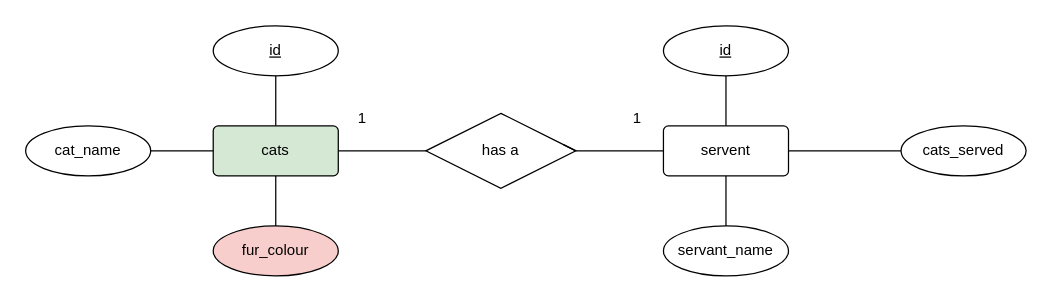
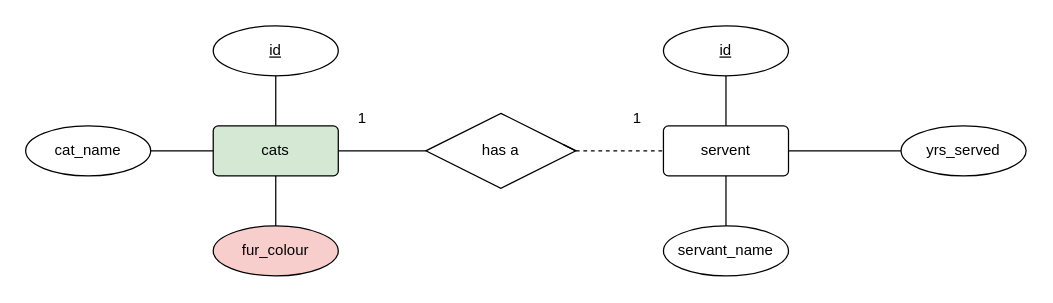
  <mxCell id="0" />
  <mxCell id="1" parent="0" />
  <mxCell id="2" value="cats" style="rounded=1;arcSize=10;whiteSpace=wrap;html=1;align=center;fillColor=#d5e8d4;" vertex="1" parent="1"><mxGeometry x="170" y="100" width="100" height="40" as="geometry" /></mxCell>
  <mxCell id="3" value="cat_name" style="ellipse;whiteSpace=wrap;html=1;align=center;" vertex="1" parent="1"><mxGeometry x="20" y="100" width="100" height="40" as="geometry" /></mxCell>
  <mxCell id="4" value="fur_colour" style="ellipse;whiteSpace=wrap;html=1;align=center;fillColor=#f8cecc;" vertex="1" parent="1"><mxGeometry x="170" y="180" width="100" height="40" as="geometry" /></mxCell>
  <mxCell id="5" value="id" style="ellipse;whiteSpace=wrap;html=1;align=center;fontStyle=4;" vertex="1" parent="1"><mxGeometry x="170" y="20" width="100" height="40" as="geometry" /></mxCell>
  <mxCell id="6" value="" style="endArrow=none;html=1;rounded=0;exitX=1;exitY=0.5;exitDx=0;exitDy=0;entryX=0;entryY=0.5;entryDx=0;entryDy=0;" edge="1" parent="1" source="3" target="2"><mxGeometry relative="1" as="geometry"><mxPoint x="250" y="150" as="sourcePoint" /><mxPoint x="410" y="150" as="targetPoint" /></mxGeometry></mxCell>
  <mxCell id="7" value="" style="endArrow=none;html=1;rounded=0;exitX=0.5;exitY=0;exitDx=0;exitDy=0;entryX=0.5;entryY=1;entryDx=0;entryDy=0;" edge="1" parent="1" source="4" target="2"><mxGeometry relative="1" as="geometry"><mxPoint x="250" y="150" as="sourcePoint" /><mxPoint x="410" y="150" as="targetPoint" /></mxGeometry></mxCell>
  <mxCell id="8" value="" style="endArrow=none;html=1;rounded=0;exitX=0.5;exitY=1;exitDx=0;exitDy=0;entryX=0.5;entryY=0;entryDx=0;entryDy=0;" edge="1" parent="1" source="5" target="2"><mxGeometry relative="1" as="geometry"><mxPoint x="250" y="150" as="sourcePoint" /><mxPoint x="410" y="150" as="targetPoint" /></mxGeometry></mxCell>
  <mxCell id="9" value="servent" style="rounded=1;arcSize=10;whiteSpace=wrap;html=1;align=center;" vertex="1" parent="1"><mxGeometry x="530" y="100" width="100" height="40" as="geometry" /></mxCell>
- <mxCell id="10" value="cats_served" style="ellipse;whiteSpace=wrap;html=1;align=center;" vertex="1" parent="1"><mxGeometry x="720" y="100" width="100" height="40" as="geometry" /></mxCell>
+ <mxCell id="10" value="yrs_served" style="ellipse;whiteSpace=wrap;html=1;align=center;" vertex="1" parent="1"><mxGeometry x="720" y="100" width="100" height="40" as="geometry" /></mxCell>
  <mxCell id="11" value="servant_name" style="ellipse;whiteSpace=wrap;html=1;align=center;" vertex="1" parent="1"><mxGeometry x="530" y="180" width="100" height="40" as="geometry" /></mxCell>
  <mxCell id="12" value="id" style="ellipse;whiteSpace=wrap;html=1;align=center;fontStyle=4;" vertex="1" parent="1"><mxGeometry x="530" y="20" width="100" height="40" as="geometry" /></mxCell>
  <mxCell id="13" value="" style="endArrow=none;html=1;rounded=0;entryX=1;entryY=0.5;entryDx=0;entryDy=0;exitX=0;exitY=0.5;exitDx=0;exitDy=0;" edge="1" source="10" target="9" parent="1"><mxGeometry relative="1" as="geometry"><mxPoint x="720" y="120" as="sourcePoint" /><mxPoint x="750" y="150" as="targetPoint" /></mxGeometry></mxCell>
  <mxCell id="14" value="" style="endArrow=none;html=1;rounded=0;exitX=0.5;exitY=0;exitDx=0;exitDy=0;entryX=0.5;entryY=1;entryDx=0;entryDy=0;" edge="1" source="11" target="9" parent="1"><mxGeometry relative="1" as="geometry"><mxPoint x="610" y="150" as="sourcePoint" /><mxPoint x="770" y="150" as="targetPoint" /></mxGeometry></mxCell>
  <mxCell id="15" value="" style="endArrow=none;html=1;rounded=0;exitX=0.5;exitY=1;exitDx=0;exitDy=0;entryX=0.5;entryY=0;entryDx=0;entryDy=0;" edge="1" source="12" target="9" parent="1"><mxGeometry relative="1" as="geometry"><mxPoint x="610" y="150" as="sourcePoint" /><mxPoint x="770" y="150" as="targetPoint" /></mxGeometry></mxCell>
  <mxCell id="16" value="has a" style="shape=rhombus;perimeter=rhombusPerimeter;whiteSpace=wrap;html=1;align=center;" vertex="1" parent="1"><mxGeometry x="340" y="90" width="120" height="60" as="geometry" /></mxCell>
  <mxCell id="17" value="" style="endArrow=none;html=1;rounded=0;exitX=1;exitY=0.5;exitDx=0;exitDy=0;entryX=0;entryY=0.5;entryDx=0;entryDy=0;" edge="1" parent="1" source="2" target="16"><mxGeometry relative="1" as="geometry"><mxPoint x="350" y="150" as="sourcePoint" /><mxPoint x="510" y="150" as="targetPoint" /></mxGeometry></mxCell>
- <mxCell id="18" value="" style="endArrow=none;html=1;rounded=0;entryX=0;entryY=0.5;entryDx=0;entryDy=0;startArrow=none;" edge="1" parent="1" source="16" target="9"><mxGeometry relative="1" as="geometry"><mxPoint x="490" y="115" as="sourcePoint" /><mxPoint x="510" y="150" as="targetPoint" /></mxGeometry></mxCell>
+ <mxCell id="18" value="" style="endArrow=none;html=1;rounded=0;entryX=0;entryY=0.5;entryDx=0;entryDy=0;startArrow=none;dashed=1;" edge="1" parent="1" source="16" target="9"><mxGeometry relative="1" as="geometry"><mxPoint x="490" y="115" as="sourcePoint" /><mxPoint x="510" y="150" as="targetPoint" /></mxGeometry></mxCell>
  <mxCell id="19" value="1" style="text;strokeColor=none;fillColor=none;spacingLeft=4;spacingRight=4;overflow=hidden;rotatable=0;points=[[0,0.5],[1,0.5]];portConstraint=eastwest;fontSize=12;" vertex="1" parent="1"><mxGeometry x="280" y="80" width="40" height="30" as="geometry" /></mxCell>
  <mxCell id="20" value="1" style="text;strokeColor=none;fillColor=none;spacingLeft=4;spacingRight=4;overflow=hidden;rotatable=0;points=[[0,0.5],[1,0.5]];portConstraint=eastwest;fontSize=12;" vertex="1" parent="1"><mxGeometry x="500" y="80" width="40" height="30" as="geometry" /></mxCell>
  <mxCell id="21" value="" style="endArrow=none;html=1;rounded=0;exitX=1;exitY=0.5;exitDx=0;exitDy=0;entryX=0;entryY=0.5;entryDx=0;entryDy=0;" edge="1" parent="1" source="16"><mxGeometry relative="1" as="geometry"><mxPoint x="460" y="120" as="sourcePoint" /><mxPoint x="450" y="115" as="targetPoint" /></mxGeometry></mxCell>
